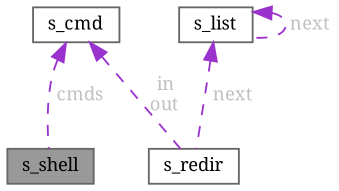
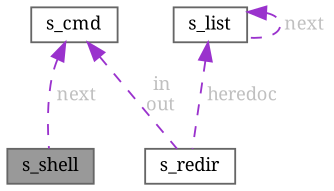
  digraph {
    fontname="Noto Serif"
    node [color=gray40 fillcolor=white fontname="Noto Serif" fontsize=10 shape=box style=filled]
    edge [color=darkorchid3 dir=back fontcolor=grey fontname="Noto Serif" fontsize=10 labelfontname=Helvetica labelfontsize=10 style=dashed]
    n1 [fillcolor=grey60 fontcolor=black height=0.2 label=s_shell width=0.4]
    n2 [height=0.2 label=s_cmd width=0.4]
    n3 [height=0.2 label=s_redir width=0.4]
    n4 [height=0.2 label=s_list width=0.4]
-   n2 -> n1 [label=" cmds"]
+   n2 -> n1 [label=" next"]
    n2 -> n3 [label=" in\nout"]
-   n4 -> n3 [label=" next"]
+   n4 -> n3 [label=" heredoc"]
    n4 -> n4 [label=" next"]
  }
